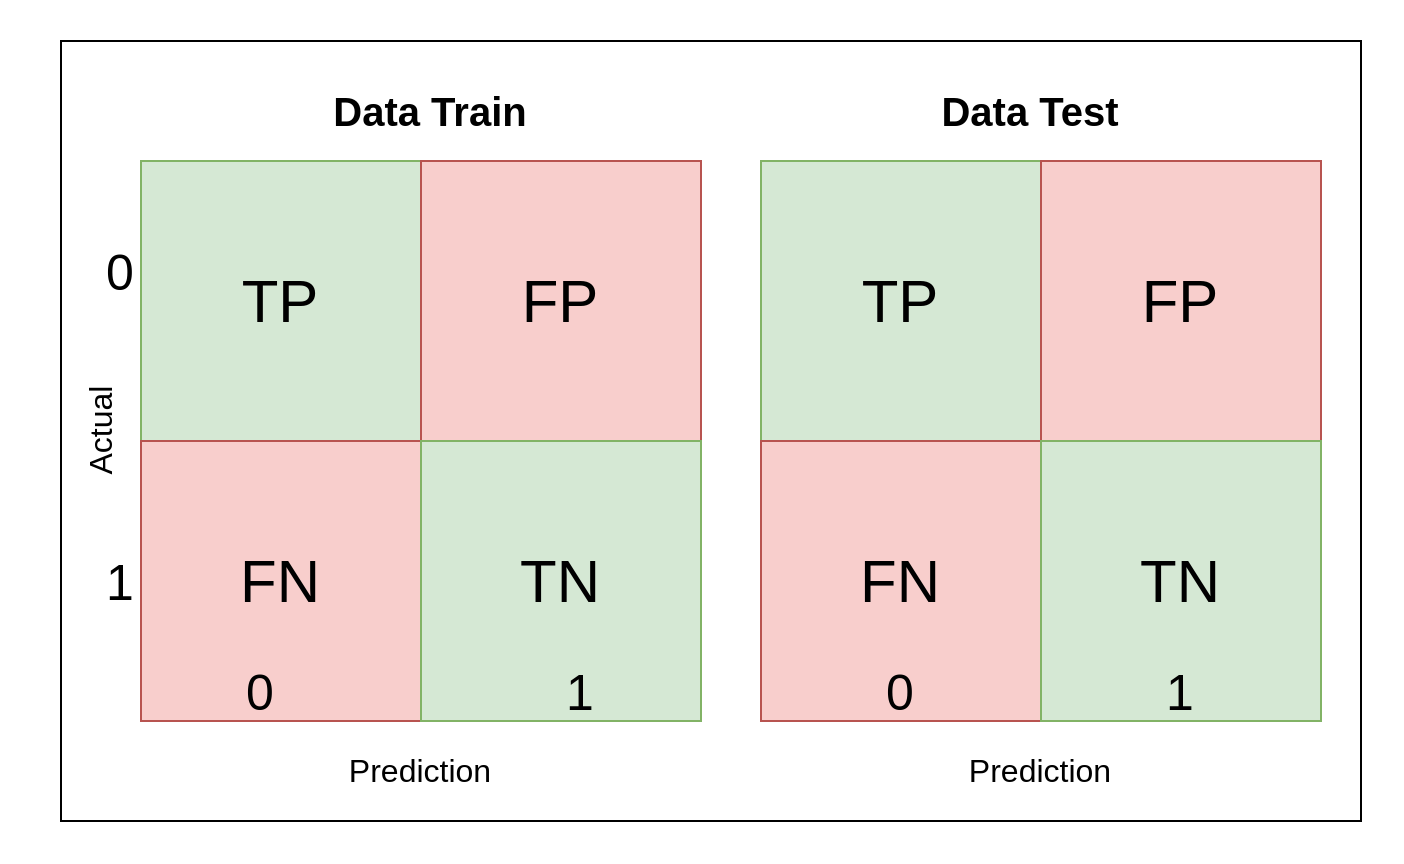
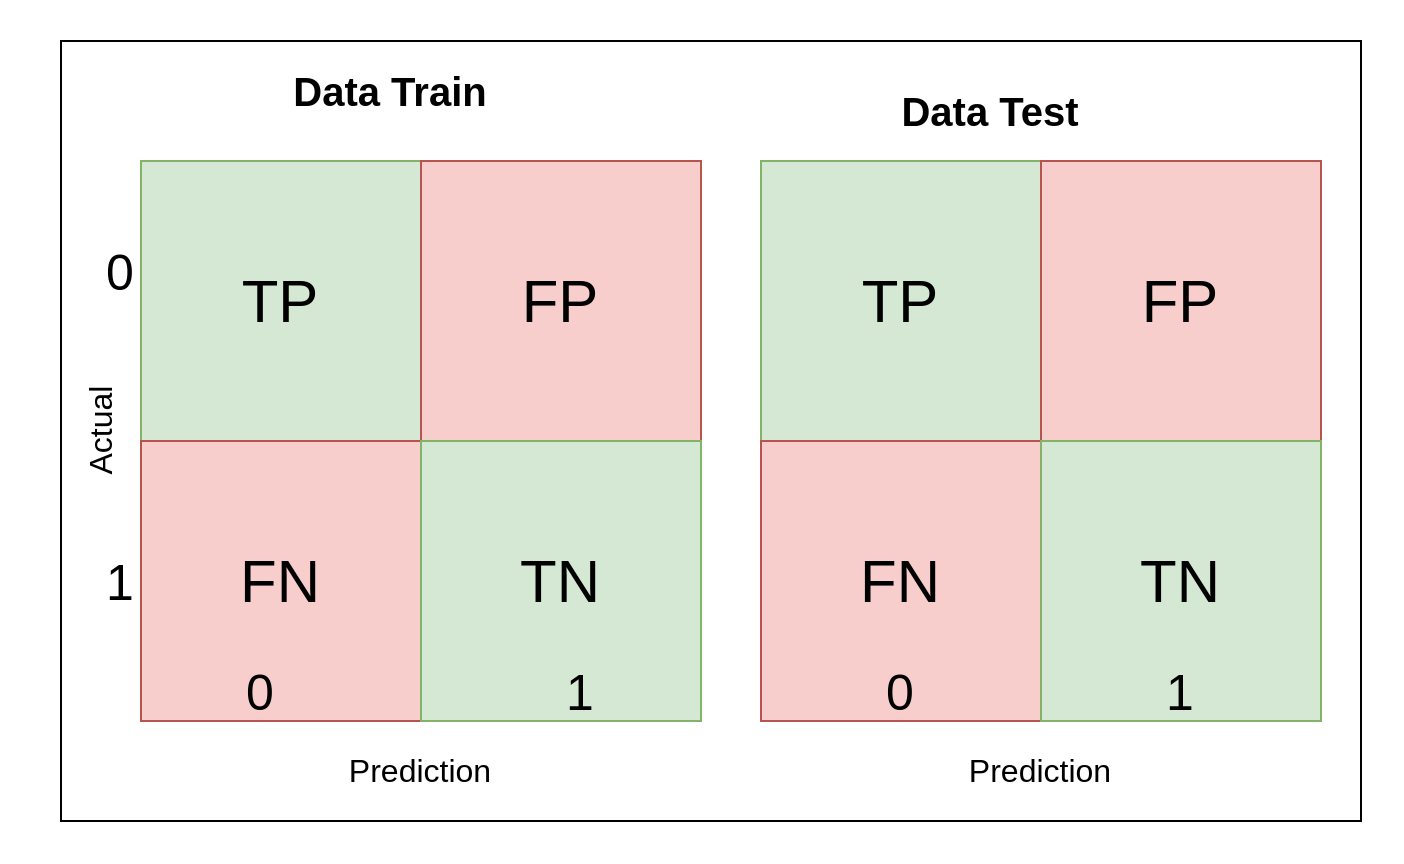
  <mxCell id="0" />
  <mxCell id="1" parent="0" />
  <mxCell id="2" value="" style="group" vertex="1" connectable="0" parent="1"><mxGeometry x="30" y="20" width="650" height="390" as="geometry" /></mxCell>
  <mxCell id="3" value="" style="rounded=0;whiteSpace=wrap;html=1;container=0;" vertex="1" parent="2"><mxGeometry width="650" height="390" as="geometry" /></mxCell>
  <mxCell id="4" value="" style="whiteSpace=wrap;html=1;aspect=fixed;fillColor=#d5e8d4;strokeColor=#82b366;container=0;" vertex="1" parent="2"><mxGeometry x="40" y="60" width="140" height="140" as="geometry" /></mxCell>
  <mxCell id="5" value="" style="whiteSpace=wrap;html=1;aspect=fixed;fillColor=#f8cecc;strokeColor=#b85450;container=0;" vertex="1" parent="2"><mxGeometry x="180" y="60" width="140" height="140" as="geometry" /></mxCell>
  <mxCell id="6" value="" style="whiteSpace=wrap;html=1;aspect=fixed;fillColor=#f8cecc;strokeColor=#b85450;container=0;" vertex="1" parent="2"><mxGeometry x="40" y="200" width="140" height="140" as="geometry" /></mxCell>
  <mxCell id="7" value="" style="whiteSpace=wrap;html=1;aspect=fixed;fillColor=#d5e8d4;strokeColor=#82b366;container=0;" vertex="1" parent="2"><mxGeometry x="180" y="200" width="140" height="140" as="geometry" /></mxCell>
  <mxCell id="8" value="" style="whiteSpace=wrap;html=1;aspect=fixed;fillColor=#d5e8d4;strokeColor=#82b366;container=0;" vertex="1" parent="2"><mxGeometry x="350" y="60" width="140" height="140" as="geometry" /></mxCell>
  <mxCell id="9" value="" style="whiteSpace=wrap;html=1;aspect=fixed;fillColor=#f8cecc;strokeColor=#b85450;container=0;" vertex="1" parent="2"><mxGeometry x="490" y="60" width="140" height="140" as="geometry" /></mxCell>
  <mxCell id="10" value="" style="whiteSpace=wrap;html=1;aspect=fixed;fillColor=#f8cecc;strokeColor=#b85450;container=0;" vertex="1" parent="2"><mxGeometry x="350" y="200" width="140" height="140" as="geometry" /></mxCell>
  <mxCell id="11" value="" style="whiteSpace=wrap;html=1;aspect=fixed;fillColor=#d5e8d4;strokeColor=#82b366;container=0;" vertex="1" parent="2"><mxGeometry x="490" y="200" width="140" height="140" as="geometry" /></mxCell>
- <mxCell id="12" value="&lt;b&gt;&lt;font style=&quot;font-size: 20px&quot;&gt;Data Train&lt;/font&gt;&lt;/b&gt;" style="text;html=1;strokeColor=none;fillColor=none;align=center;verticalAlign=middle;whiteSpace=wrap;rounded=0;container=0;" vertex="1" parent="2"><mxGeometry x="130" y="20" width="110" height="30" as="geometry" /></mxCell>
- <mxCell id="13" value="&lt;b&gt;&lt;font style=&quot;font-size: 20px&quot;&gt;Data Test&lt;/font&gt;&lt;/b&gt;" style="text;html=1;strokeColor=none;fillColor=none;align=center;verticalAlign=middle;whiteSpace=wrap;rounded=0;container=0;" vertex="1" parent="2"><mxGeometry x="430" y="20" width="110" height="30" as="geometry" /></mxCell>
+ <mxCell id="12" value="&lt;b&gt;&lt;font style=&quot;font-size: 20px&quot;&gt;Data Train&lt;/font&gt;&lt;/b&gt;" style="text;html=1;strokeColor=none;fillColor=none;align=center;verticalAlign=middle;whiteSpace=wrap;rounded=0;container=0;" vertex="1" parent="2"><mxGeometry x="110" y="10" width="110" height="30" as="geometry" /></mxCell>
+ <mxCell id="13" value="&lt;b&gt;&lt;font style=&quot;font-size: 20px&quot;&gt;Data Test&lt;/font&gt;&lt;/b&gt;" style="text;html=1;strokeColor=none;fillColor=none;align=center;verticalAlign=middle;whiteSpace=wrap;rounded=0;container=0;" vertex="1" parent="2"><mxGeometry x="410" y="20" width="110" height="30" as="geometry" /></mxCell>
  <mxCell id="14" value="&lt;font style=&quot;font-size: 16px&quot;&gt;Prediction&lt;/font&gt;" style="text;html=1;strokeColor=none;fillColor=none;align=center;verticalAlign=middle;whiteSpace=wrap;rounded=0;container=0;" vertex="1" parent="2"><mxGeometry x="150" y="350" width="60" height="30" as="geometry" /></mxCell>
  <mxCell id="15" value="&lt;font style=&quot;font-size: 16px&quot;&gt;Prediction&lt;/font&gt;" style="text;html=1;strokeColor=none;fillColor=none;align=center;verticalAlign=middle;whiteSpace=wrap;rounded=0;container=0;" vertex="1" parent="2"><mxGeometry x="460" y="350" width="60" height="30" as="geometry" /></mxCell>
  <mxCell id="16" value="&lt;font style=&quot;font-size: 16px&quot;&gt;Actual&lt;/font&gt;" style="text;html=1;strokeColor=none;fillColor=none;align=center;verticalAlign=middle;whiteSpace=wrap;rounded=0;rotation=-90;container=0;" vertex="1" parent="2"><mxGeometry x="-10" y="180" width="60" height="30" as="geometry" /></mxCell>
  <mxCell id="17" value="&lt;font style=&quot;font-size: 25px&quot;&gt;0&lt;/font&gt;" style="text;html=1;strokeColor=none;fillColor=none;align=center;verticalAlign=middle;whiteSpace=wrap;rounded=0;container=0;" vertex="1" parent="2"><mxGeometry x="70" y="310" width="60" height="30" as="geometry" /></mxCell>
  <mxCell id="18" value="&lt;font style=&quot;font-size: 25px&quot;&gt;1&lt;/font&gt;" style="text;html=1;strokeColor=none;fillColor=none;align=center;verticalAlign=middle;whiteSpace=wrap;rounded=0;container=0;" vertex="1" parent="2"><mxGeometry x="230" y="310" width="60" height="30" as="geometry" /></mxCell>
  <mxCell id="19" value="&lt;font style=&quot;font-size: 25px&quot;&gt;1&lt;/font&gt;" style="text;html=1;strokeColor=none;fillColor=none;align=center;verticalAlign=middle;whiteSpace=wrap;rounded=0;container=0;" vertex="1" parent="2"><mxGeometry y="255" width="60" height="30" as="geometry" /></mxCell>
  <mxCell id="20" value="&lt;font style=&quot;font-size: 25px&quot;&gt;0&lt;/font&gt;" style="text;html=1;strokeColor=none;fillColor=none;align=center;verticalAlign=middle;whiteSpace=wrap;rounded=0;container=0;" vertex="1" parent="2"><mxGeometry y="100" width="60" height="30" as="geometry" /></mxCell>
  <mxCell id="21" value="&lt;font style=&quot;font-size: 25px&quot;&gt;0&lt;/font&gt;" style="text;html=1;strokeColor=none;fillColor=none;align=center;verticalAlign=middle;whiteSpace=wrap;rounded=0;container=0;" vertex="1" parent="2"><mxGeometry x="390" y="310" width="60" height="30" as="geometry" /></mxCell>
  <mxCell id="22" value="&lt;font style=&quot;font-size: 25px&quot;&gt;1&lt;/font&gt;" style="text;html=1;strokeColor=none;fillColor=none;align=center;verticalAlign=middle;whiteSpace=wrap;rounded=0;container=0;" vertex="1" parent="2"><mxGeometry x="530" y="310" width="60" height="30" as="geometry" /></mxCell>
  <mxCell id="23" value="&lt;font style=&quot;font-size: 30px&quot;&gt;TP&lt;/font&gt;" style="text;html=1;strokeColor=none;fillColor=none;align=center;verticalAlign=middle;whiteSpace=wrap;rounded=0;" vertex="1" parent="2"><mxGeometry x="80" y="115" width="60" height="30" as="geometry" /></mxCell>
  <mxCell id="24" value="&lt;font style=&quot;font-size: 30px&quot;&gt;TP&lt;/font&gt;" style="text;html=1;strokeColor=none;fillColor=none;align=center;verticalAlign=middle;whiteSpace=wrap;rounded=0;" vertex="1" parent="2"><mxGeometry x="390" y="115" width="60" height="30" as="geometry" /></mxCell>
  <mxCell id="25" value="&lt;font style=&quot;font-size: 30px&quot;&gt;FP&lt;/font&gt;" style="text;html=1;strokeColor=none;fillColor=none;align=center;verticalAlign=middle;whiteSpace=wrap;rounded=0;" vertex="1" parent="2"><mxGeometry x="220" y="115" width="60" height="30" as="geometry" /></mxCell>
  <mxCell id="26" value="&lt;font style=&quot;font-size: 30px&quot;&gt;FP&lt;/font&gt;" style="text;html=1;strokeColor=none;fillColor=none;align=center;verticalAlign=middle;whiteSpace=wrap;rounded=0;" vertex="1" parent="2"><mxGeometry x="530" y="115" width="60" height="30" as="geometry" /></mxCell>
  <mxCell id="27" value="&lt;font style=&quot;font-size: 30px&quot;&gt;FN&lt;/font&gt;" style="text;html=1;strokeColor=none;fillColor=none;align=center;verticalAlign=middle;whiteSpace=wrap;rounded=0;" vertex="1" parent="2"><mxGeometry x="80" y="255" width="60" height="30" as="geometry" /></mxCell>
  <mxCell id="28" value="&lt;font style=&quot;font-size: 30px&quot;&gt;FN&lt;/font&gt;" style="text;html=1;strokeColor=none;fillColor=none;align=center;verticalAlign=middle;whiteSpace=wrap;rounded=0;" vertex="1" parent="2"><mxGeometry x="390" y="255" width="60" height="30" as="geometry" /></mxCell>
  <mxCell id="29" value="&lt;font style=&quot;font-size: 30px&quot;&gt;TN&lt;/font&gt;" style="text;html=1;strokeColor=none;fillColor=none;align=center;verticalAlign=middle;whiteSpace=wrap;rounded=0;" vertex="1" parent="2"><mxGeometry x="220" y="255" width="60" height="30" as="geometry" /></mxCell>
  <mxCell id="30" value="&lt;font style=&quot;font-size: 30px&quot;&gt;TN&lt;/font&gt;" style="text;html=1;strokeColor=none;fillColor=none;align=center;verticalAlign=middle;whiteSpace=wrap;rounded=0;" vertex="1" parent="2"><mxGeometry x="530" y="255" width="60" height="30" as="geometry" /></mxCell>
